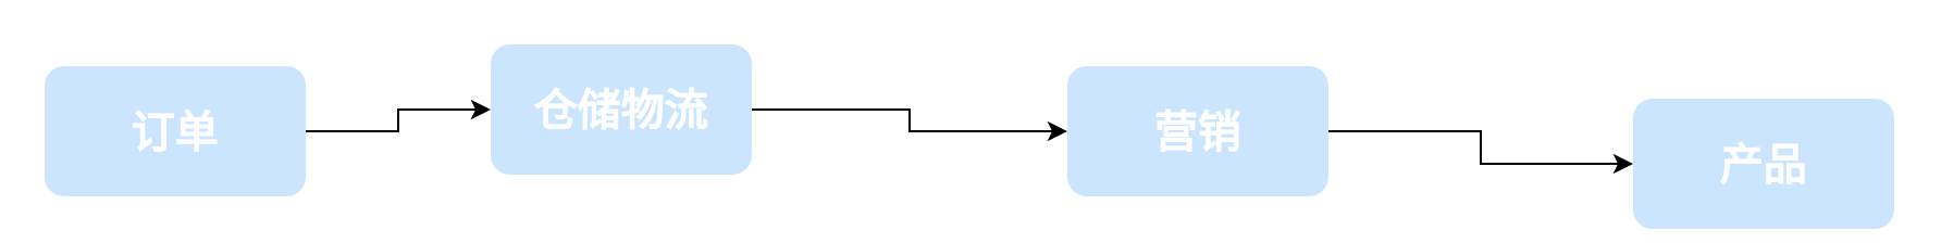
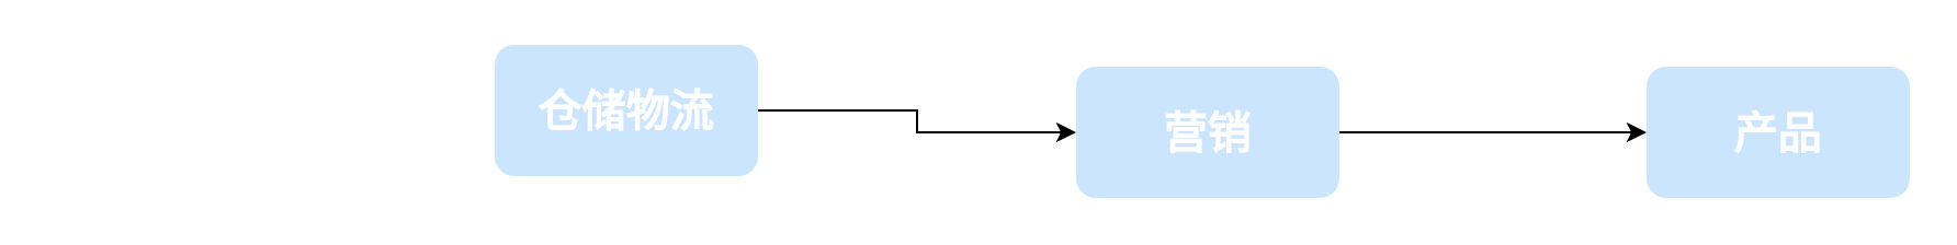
  <mxCell id="0" />
  <mxCell id="1" parent="0" />
- <mxCell id="2" value="" style="edgeStyle=orthogonalEdgeStyle;rounded=0;orthogonalLoop=1;jettySize=auto;html=1;" parent="1" source="3" target="5" edge="1"><mxGeometry relative="1" as="geometry" /></mxCell>
- <mxCell id="3" value="订单" style="rounded=1;whiteSpace=wrap;html=1;fillColor=#cce5ff;strokeColor=none;fontStyle=1;fontSize=20;fontColor=#FFFFFF;" parent="1" vertex="1"><mxGeometry y="30" width="120" height="60" as="geometry" x="20" /></mxCell>
  <mxCell id="4" value="" style="edgeStyle=orthogonalEdgeStyle;rounded=0;orthogonalLoop=1;jettySize=auto;html=1;" parent="1" source="5" target="7" edge="1"><mxGeometry relative="1" as="geometry" /></mxCell>
  <mxCell id="5" value="仓储物流" style="rounded=1;whiteSpace=wrap;html=1;fillColor=#cce5ff;strokeColor=none;labelBackgroundColor=none;fontSize=20;fontColor=#FFFFFF;fontStyle=1" parent="1" vertex="1"><mxGeometry x="225" y="20" width="120" height="60" as="geometry" /></mxCell>
  <mxCell id="6" value="" style="edgeStyle=orthogonalEdgeStyle;rounded=0;orthogonalLoop=1;jettySize=auto;html=1;" parent="1" source="7" target="8" edge="1"><mxGeometry relative="1" as="geometry" /></mxCell>
  <mxCell id="7" value="营销" style="rounded=1;whiteSpace=wrap;html=1;fillColor=#cce5ff;strokeColor=none;fontSize=20;fontColor=#FFFFFF;fontStyle=1" parent="1" vertex="1"><mxGeometry x="490" y="30" width="120" height="60" as="geometry" /></mxCell>
- <mxCell id="8" value="产品" style="rounded=1;whiteSpace=wrap;html=1;fontStyle=1;fontSize=20;fillColor=#cce5ff;strokeColor=none;gradientColor=none;fontColor=#FFFFFF;" parent="1" vertex="1"><mxGeometry x="750" y="45" width="120" height="60" as="geometry" /></mxCell>
+ <mxCell id="8" value="产品" style="rounded=1;whiteSpace=wrap;html=1;fontStyle=1;fontSize=20;fillColor=#cce5ff;strokeColor=none;gradientColor=none;fontColor=#FFFFFF;" parent="1" vertex="1"><mxGeometry x="750" y="30" width="120" height="60" as="geometry" /></mxCell>
